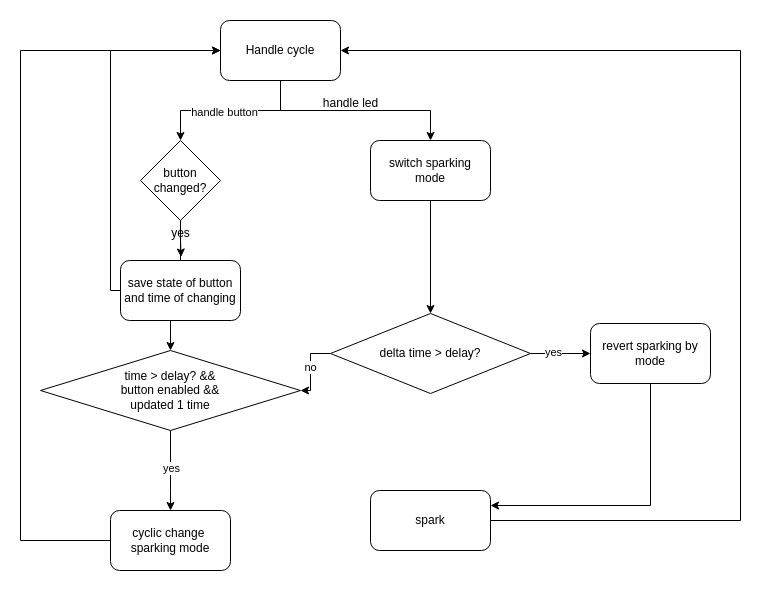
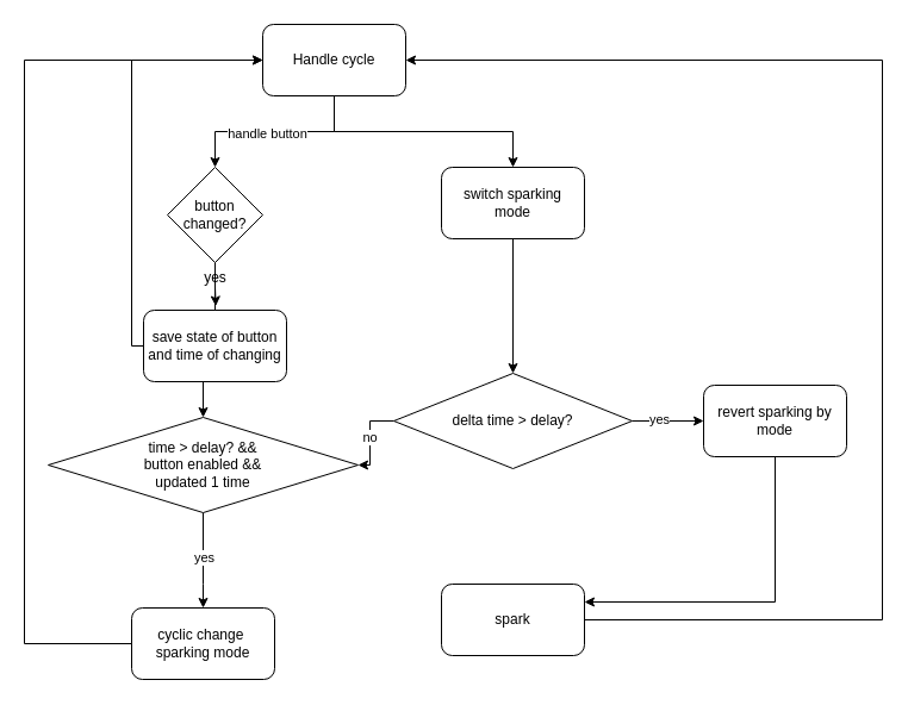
  <mxCell id="0" />
  <mxCell id="1" parent="0" />
  <mxCell id="2" style="edgeStyle=orthogonalEdgeStyle;rounded=0;orthogonalLoop=1;jettySize=auto;html=1;" edge="1" parent="1" source="5" target="7"><mxGeometry relative="1" as="geometry" /></mxCell>
  <mxCell id="3" value="handle button" style="edgeLabel;html=1;align=center;verticalAlign=middle;resizable=0;points=[];" vertex="1" connectable="0" parent="2"><mxGeometry x="0.086" y="1" relative="1" as="geometry"><mxPoint as="offset" /></mxGeometry></mxCell>
  <mxCell id="4" style="edgeStyle=orthogonalEdgeStyle;rounded=0;orthogonalLoop=1;jettySize=auto;html=1;entryX=0.5;entryY=0;entryDx=0;entryDy=0;" edge="1" parent="1" source="5" target="19"><mxGeometry relative="1" as="geometry"><mxPoint x="420" y="130" as="targetPoint" /><Array as="points"><mxPoint x="280" y="110" /><mxPoint x="430" y="110" /></Array></mxGeometry></mxCell>
  <mxCell id="5" value="Handle cycle" style="rounded=1;whiteSpace=wrap;html=1;" vertex="1" parent="1"><mxGeometry x="220" y="20" width="120" height="60" as="geometry" /></mxCell>
  <mxCell id="6" value="" style="edgeStyle=orthogonalEdgeStyle;rounded=0;orthogonalLoop=1;jettySize=auto;html=1;" edge="1" parent="1" source="7" target="15"><mxGeometry relative="1" as="geometry" /></mxCell>
  <mxCell id="7" value="button changed?" style="rhombus;whiteSpace=wrap;html=1;" vertex="1" parent="1"><mxGeometry x="140" y="140" width="80" height="80" as="geometry" /></mxCell>
- <mxCell id="8" value="handle led" style="text;html=1;align=center;verticalAlign=middle;resizable=0;points=[];autosize=1;strokeColor=none;fillColor=none;" vertex="1" parent="1"><mxGeometry x="310" y="88" width="80" height="30" as="geometry" /></mxCell>
  <mxCell id="9" style="edgeStyle=orthogonalEdgeStyle;rounded=0;orthogonalLoop=1;jettySize=auto;html=1;entryX=0;entryY=0.5;entryDx=0;entryDy=0;" edge="1" parent="1" source="10" target="5"><mxGeometry relative="1" as="geometry"><Array as="points"><mxPoint x="110" y="290" /><mxPoint x="110" y="50" /></Array></mxGeometry></mxCell>
  <mxCell id="10" value="save state of button and time of changing" style="rounded=1;whiteSpace=wrap;html=1;" vertex="1" parent="1"><mxGeometry x="120" y="260" width="120" height="60" as="geometry" /></mxCell>
  <mxCell id="11" style="edgeStyle=orthogonalEdgeStyle;rounded=0;orthogonalLoop=1;jettySize=auto;html=1;entryX=0.505;entryY=-0.058;entryDx=0;entryDy=0;entryPerimeter=0;" edge="1" parent="1" source="7" target="10"><mxGeometry relative="1" as="geometry" /></mxCell>
  <mxCell id="12" value="yes" style="text;html=1;align=center;verticalAlign=middle;resizable=0;points=[];autosize=1;strokeColor=none;fillColor=none;" vertex="1" parent="1"><mxGeometry x="160" y="218" width="40" height="30" as="geometry" /></mxCell>
  <mxCell id="13" style="edgeStyle=orthogonalEdgeStyle;rounded=0;orthogonalLoop=1;jettySize=auto;html=1;" edge="1" parent="1" source="15"><mxGeometry relative="1" as="geometry"><mxPoint x="170" y="510" as="targetPoint" /><Array as="points"><mxPoint x="170" y="490" /></Array></mxGeometry></mxCell>
  <mxCell id="14" value="yes" style="edgeLabel;html=1;align=center;verticalAlign=middle;resizable=0;points=[];" vertex="1" connectable="0" parent="13"><mxGeometry x="-0.067" relative="1" as="geometry"><mxPoint as="offset" /></mxGeometry></mxCell>
  <mxCell id="15" value="time &amp;gt; delay? &amp;amp;&amp;amp;&lt;div&gt;button enabled &amp;amp;&amp;amp;&lt;/div&gt;&lt;div&gt;updated 1 time&lt;/div&gt;" style="rhombus;whiteSpace=wrap;html=1;" vertex="1" parent="1"><mxGeometry x="40" y="350" width="260" height="80" as="geometry" /></mxCell>
  <mxCell id="16" style="edgeStyle=orthogonalEdgeStyle;rounded=0;orthogonalLoop=1;jettySize=auto;html=1;entryX=0;entryY=0.5;entryDx=0;entryDy=0;" edge="1" parent="1" source="17" target="5"><mxGeometry relative="1" as="geometry"><Array as="points"><mxPoint y="540" x="20" /><mxPoint y="50" x="20" /></Array></mxGeometry></mxCell>
  <mxCell id="17" value="cyclic change&amp;nbsp;&lt;div&gt;sparking mode&lt;/div&gt;" style="rounded=1;whiteSpace=wrap;html=1;" vertex="1" parent="1"><mxGeometry x="110" y="510" width="120" height="60" as="geometry" /></mxCell>
  <mxCell id="18" style="edgeStyle=orthogonalEdgeStyle;rounded=0;orthogonalLoop=1;jettySize=auto;html=1;entryX=0.5;entryY=0;entryDx=0;entryDy=0;" edge="1" parent="1" source="19" target="23"><mxGeometry relative="1" as="geometry"><mxPoint x="430" y="300" as="targetPoint" /></mxGeometry></mxCell>
  <mxCell id="19" value="switch sparking&lt;div&gt;mode&lt;/div&gt;" style="rounded=1;whiteSpace=wrap;html=1;" vertex="1" parent="1"><mxGeometry x="370" y="140" width="120" height="60" as="geometry" /></mxCell>
  <mxCell id="20" value="no" style="edgeStyle=orthogonalEdgeStyle;rounded=0;orthogonalLoop=1;jettySize=auto;html=1;" edge="1" parent="1" source="23" target="15"><mxGeometry relative="1" as="geometry" /></mxCell>
  <mxCell id="21" style="edgeStyle=orthogonalEdgeStyle;rounded=0;orthogonalLoop=1;jettySize=auto;html=1;entryX=0;entryY=0.5;entryDx=0;entryDy=0;" edge="1" parent="1" source="23" target="27"><mxGeometry relative="1" as="geometry" /></mxCell>
  <mxCell id="22" value="yes" style="edgeLabel;html=1;align=center;verticalAlign=middle;resizable=0;points=[];" vertex="1" connectable="0" parent="21"><mxGeometry x="-0.264" y="2" relative="1" as="geometry"><mxPoint as="offset" /></mxGeometry></mxCell>
  <mxCell id="23" value="delta time &amp;gt; delay?" style="rhombus;whiteSpace=wrap;html=1;" vertex="1" parent="1"><mxGeometry x="330" y="313" width="200" height="80" as="geometry" /></mxCell>
  <mxCell id="24" style="edgeStyle=orthogonalEdgeStyle;rounded=0;orthogonalLoop=1;jettySize=auto;html=1;entryX=1;entryY=0.5;entryDx=0;entryDy=0;" edge="1" parent="1" source="25" target="5"><mxGeometry relative="1" as="geometry"><Array as="points"><mxPoint x="740" y="520" /><mxPoint x="740" y="50" /></Array></mxGeometry></mxCell>
  <mxCell id="25" value="spark" style="rounded=1;whiteSpace=wrap;html=1;" vertex="1" parent="1"><mxGeometry x="370" y="490" width="120" height="60" as="geometry" /></mxCell>
  <mxCell id="26" style="edgeStyle=orthogonalEdgeStyle;rounded=0;orthogonalLoop=1;jettySize=auto;html=1;entryX=1;entryY=0.25;entryDx=0;entryDy=0;" edge="1" parent="1" source="27" target="25"><mxGeometry relative="1" as="geometry"><Array as="points"><mxPoint x="650" y="505" /></Array></mxGeometry></mxCell>
  <mxCell id="27" value="revert sparking by mode" style="rounded=1;whiteSpace=wrap;html=1;" vertex="1" parent="1"><mxGeometry x="590" y="323" width="120" height="60" as="geometry" /></mxCell>
